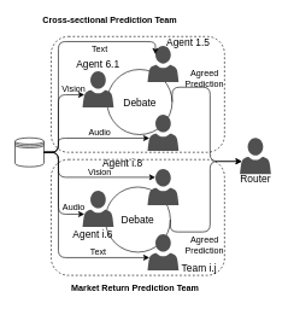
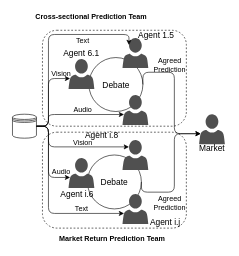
  <mxCell id="0" />
  <mxCell id="1" parent="0" />
  <mxCell id="2" value="" style="rounded=1;whiteSpace=wrap;html=1;dashed=1;strokeWidth=1;" vertex="1" parent="1"><mxGeometry x="70" y="220" width="240" height="160" as="geometry" /></mxCell>
  <mxCell id="3" value="" style="rounded=1;whiteSpace=wrap;html=1;dashed=1;strokeWidth=1;" vertex="1" parent="1"><mxGeometry x="70" y="50" width="240" height="160" as="geometry" /></mxCell>
  <mxCell id="4" value="Cross-sectional Prediction Team" style="text;html=1;strokeColor=none;fillColor=none;align=center;verticalAlign=middle;whiteSpace=wrap;rounded=0;fontSize=12;fontStyle=1" vertex="1" parent="1"><mxGeometry x="53.5" y="20" width="195" height="15" as="geometry" /></mxCell>
  <mxCell id="5" value="" style="ellipse;whiteSpace=wrap;html=1;aspect=fixed;" vertex="1" parent="1"><mxGeometry x="147.5" y="95.5" width="90" height="90" as="geometry" /></mxCell>
  <mxCell id="6" value="" style="sketch=0;pointerEvents=1;shadow=0;dashed=0;html=1;strokeColor=none;labelPosition=center;verticalLabelPosition=bottom;verticalAlign=top;align=center;fillColor=#505050;shape=mxgraph.mscae.intune.account_portal" vertex="1" parent="1"><mxGeometry x="203.5" y="63" width="43" height="50" as="geometry" /></mxCell>
  <mxCell id="7" value="Agent 1.5" style="text;html=1;strokeColor=none;fillColor=none;align=center;verticalAlign=middle;whiteSpace=wrap;rounded=0;fontSize=14;" vertex="1" parent="1"><mxGeometry x="225" y="57.5" width="70" as="geometry" /></mxCell>
  <mxCell id="8" value="" style="sketch=0;pointerEvents=1;shadow=0;dashed=0;html=1;strokeColor=none;labelPosition=center;verticalLabelPosition=bottom;verticalAlign=top;align=center;fillColor=#505050;shape=mxgraph.mscae.intune.account_portal" vertex="1" parent="1"><mxGeometry x="203.5" y="158" width="43" height="50" as="geometry" /></mxCell>
  <mxCell id="9" value="" style="sketch=0;pointerEvents=1;shadow=0;dashed=0;html=1;strokeColor=none;labelPosition=center;verticalLabelPosition=bottom;verticalAlign=top;align=center;fillColor=#505050;shape=mxgraph.mscae.intune.account_portal" vertex="1" parent="1"><mxGeometry x="113.5" y="98" width="43" height="50" as="geometry" /></mxCell>
  <mxCell id="10" value="Agent 6.1" style="text;html=1;strokeColor=none;fillColor=none;align=center;verticalAlign=middle;whiteSpace=wrap;rounded=0;fontSize=14;" vertex="1" parent="1"><mxGeometry x="100" y="88" width="70" as="geometry" /></mxCell>
  <mxCell id="11" value="" style="ellipse;whiteSpace=wrap;html=1;aspect=fixed;" vertex="1" parent="1"><mxGeometry x="145" y="258" width="90" height="90" as="geometry" /></mxCell>
  <mxCell id="12" value="" style="sketch=0;pointerEvents=1;shadow=0;dashed=0;html=1;strokeColor=none;labelPosition=center;verticalLabelPosition=bottom;verticalAlign=top;align=center;fillColor=#505050;shape=mxgraph.mscae.intune.account_portal" vertex="1" parent="1"><mxGeometry x="203.5" y="233" width="43" height="50" as="geometry" /></mxCell>
  <mxCell id="13" value="Agent i.8" style="text;html=1;strokeColor=none;fillColor=none;align=center;verticalAlign=middle;whiteSpace=wrap;rounded=0;fontSize=14;" vertex="1" parent="1"><mxGeometry x="133.5" y="225.5" width="70" as="geometry" /></mxCell>
  <mxCell id="14" value="" style="sketch=0;pointerEvents=1;shadow=0;dashed=0;html=1;strokeColor=none;labelPosition=center;verticalLabelPosition=bottom;verticalAlign=top;align=center;fillColor=#505050;shape=mxgraph.mscae.intune.account_portal" vertex="1" parent="1"><mxGeometry x="203.5" y="323" width="43" height="50" as="geometry" /></mxCell>
- <mxCell id="15" value="Team i.j" style="text;html=1;strokeColor=none;fillColor=none;align=center;verticalAlign=middle;whiteSpace=wrap;rounded=0;fontSize=14;" vertex="1" parent="1"><mxGeometry x="240" y="360" width="70" height="20" as="geometry" /></mxCell>
+ <mxCell id="15" value="Agent i.j" style="text;html=1;strokeColor=none;fillColor=none;align=center;verticalAlign=middle;whiteSpace=wrap;rounded=0;fontSize=14;" vertex="1" parent="1"><mxGeometry x="240" y="360" width="70" height="20" as="geometry" /></mxCell>
  <mxCell id="16" value="" style="sketch=0;pointerEvents=1;shadow=0;dashed=0;html=1;strokeColor=none;labelPosition=center;verticalLabelPosition=bottom;verticalAlign=top;align=center;fillColor=#505050;shape=mxgraph.mscae.intune.account_portal" vertex="1" parent="1"><mxGeometry x="113.5" y="263" width="43" height="50" as="geometry" /></mxCell>
  <mxCell id="17" value="Agent i.6" style="text;html=1;strokeColor=none;fillColor=none;align=center;verticalAlign=middle;whiteSpace=wrap;rounded=0;fontSize=14;" vertex="1" parent="1"><mxGeometry x="92.5" y="323" width="70" as="geometry" /></mxCell>
  <mxCell id="18" value="Debate" style="text;html=1;strokeColor=none;fillColor=none;align=center;verticalAlign=middle;whiteSpace=wrap;rounded=0;fontSize=14;" vertex="1" parent="1"><mxGeometry x="157.5" y="139.5" width="70" height="2" as="geometry" /></mxCell>
  <mxCell id="19" value="Debate" style="text;html=1;strokeColor=none;fillColor=none;align=center;verticalAlign=middle;whiteSpace=wrap;rounded=0;fontSize=14;" vertex="1" parent="1"><mxGeometry x="155" y="303" width="70" as="geometry" /></mxCell>
  <mxCell id="20" value="" style="shape=datastore;whiteSpace=wrap;html=1;" vertex="1" parent="1"><mxGeometry x="20" y="190" width="40" height="40" as="geometry" /></mxCell>
  <mxCell id="21" style="edgeStyle=orthogonalEdgeStyle;rounded=1;orthogonalLoop=1;jettySize=auto;html=1;exitX=1;exitY=0.5;exitDx=0;exitDy=0;entryX=0.25;entryY=0.23;entryDx=0;entryDy=0;entryPerimeter=0;curved=0;" edge="1" parent="1" source="20" target="6"><mxGeometry relative="1" as="geometry"><Array as="points"><mxPoint x="80" y="210" /><mxPoint x="80" y="57" /></Array></mxGeometry></mxCell>
  <mxCell id="22" style="edgeStyle=orthogonalEdgeStyle;rounded=1;orthogonalLoop=1;jettySize=auto;html=1;exitX=1;exitY=0.5;exitDx=0;exitDy=0;entryX=0.06;entryY=0.65;entryDx=0;entryDy=0;entryPerimeter=0;curved=0;" edge="1" parent="1" source="20" target="9"><mxGeometry relative="1" as="geometry"><Array as="points"><mxPoint x="80" y="210" /><mxPoint x="80" y="131" /></Array></mxGeometry></mxCell>
  <mxCell id="23" style="edgeStyle=orthogonalEdgeStyle;rounded=1;orthogonalLoop=1;jettySize=auto;html=1;exitX=1;exitY=0.5;exitDx=0;exitDy=0;entryX=0.06;entryY=0.65;entryDx=0;entryDy=0;entryPerimeter=0;curved=0;" edge="1" parent="1" source="20" target="8"><mxGeometry relative="1" as="geometry"><Array as="points"><mxPoint x="80" y="210" /><mxPoint x="80" y="191" /></Array></mxGeometry></mxCell>
  <mxCell id="24" style="edgeStyle=orthogonalEdgeStyle;rounded=1;orthogonalLoop=1;jettySize=auto;html=1;exitX=1;exitY=0.5;exitDx=0;exitDy=0;entryX=0.25;entryY=0.23;entryDx=0;entryDy=0;entryPerimeter=0;curved=0;" edge="1" parent="1" source="20" target="12"><mxGeometry relative="1" as="geometry"><Array as="points"><mxPoint x="80" y="210" /><mxPoint x="80" y="245" /></Array></mxGeometry></mxCell>
  <mxCell id="25" style="edgeStyle=orthogonalEdgeStyle;rounded=1;orthogonalLoop=1;jettySize=auto;html=1;exitX=1;exitY=0.5;exitDx=0;exitDy=0;entryX=0.06;entryY=0.65;entryDx=0;entryDy=0;entryPerimeter=0;curved=0;" edge="1" parent="1" source="20" target="16"><mxGeometry relative="1" as="geometry"><Array as="points"><mxPoint x="80" y="210" /><mxPoint x="80" y="296" /></Array></mxGeometry></mxCell>
  <mxCell id="26" style="edgeStyle=orthogonalEdgeStyle;rounded=1;orthogonalLoop=1;jettySize=auto;html=1;exitX=1;exitY=0.5;exitDx=0;exitDy=0;entryX=0.06;entryY=0.65;entryDx=0;entryDy=0;entryPerimeter=0;curved=0;" edge="1" parent="1" source="20" target="14"><mxGeometry relative="1" as="geometry"><Array as="points"><mxPoint x="80" y="210" /><mxPoint x="80" y="356" /></Array></mxGeometry></mxCell>
  <mxCell id="27" value="Text" style="text;html=1;strokeColor=none;fillColor=none;align=center;verticalAlign=middle;whiteSpace=wrap;rounded=0;fontSize=12;" vertex="1" parent="1"><mxGeometry x="125" y="63" width="25" height="10" as="geometry" /></mxCell>
  <mxCell id="28" value="Text" style="text;html=1;strokeColor=none;fillColor=none;align=center;verticalAlign=middle;whiteSpace=wrap;rounded=0;fontSize=12;" vertex="1" parent="1"><mxGeometry x="122.5" y="343" width="25" height="10" as="geometry" /></mxCell>
  <mxCell id="29" value="Vision" style="text;html=1;strokeColor=none;fillColor=none;align=center;verticalAlign=middle;whiteSpace=wrap;rounded=0;fontSize=12;" vertex="1" parent="1"><mxGeometry x="88.5" y="118" width="25" height="10" as="geometry" /></mxCell>
  <mxCell id="30" value="Vision" style="text;html=1;strokeColor=none;fillColor=none;align=center;verticalAlign=middle;whiteSpace=wrap;rounded=0;fontSize=12;" vertex="1" parent="1"><mxGeometry x="125" y="233" width="25" height="10" as="geometry" /></mxCell>
  <mxCell id="31" value="Audio" style="text;html=1;strokeColor=none;fillColor=none;align=center;verticalAlign=middle;whiteSpace=wrap;rounded=0;fontSize=12;" vertex="1" parent="1"><mxGeometry x="125" y="178" width="25" height="10" as="geometry" /></mxCell>
  <mxCell id="32" value="Audio" style="text;html=1;strokeColor=none;fillColor=none;align=center;verticalAlign=middle;whiteSpace=wrap;rounded=0;fontSize=12;" vertex="1" parent="1"><mxGeometry x="88.5" y="282" width="25" height="10" as="geometry" /></mxCell>
  <mxCell id="33" value="" style="sketch=0;pointerEvents=1;shadow=0;dashed=0;html=1;strokeColor=none;labelPosition=center;verticalLabelPosition=bottom;verticalAlign=top;align=center;fillColor=#505050;shape=mxgraph.mscae.intune.account_portal;fontColor=#ffffff;" vertex="1" parent="1"><mxGeometry x="331.25" y="190" width="43" height="50" as="geometry" /></mxCell>
- <mxCell id="34" value="Router" style="text;html=1;strokeColor=none;fillColor=none;align=center;verticalAlign=middle;whiteSpace=wrap;rounded=0;fontSize=14;" vertex="1" parent="1"><mxGeometry x="330" y="242" width="45.5" height="10" as="geometry" /></mxCell>
+ <mxCell id="34" value="Market" style="text;html=1;strokeColor=none;fillColor=none;align=center;verticalAlign=middle;whiteSpace=wrap;rounded=0;fontSize=14;" vertex="1" parent="1"><mxGeometry x="330" y="242" width="45.5" height="10" as="geometry" /></mxCell>
  <mxCell id="35" style="edgeStyle=orthogonalEdgeStyle;rounded=1;orthogonalLoop=1;jettySize=auto;html=1;exitX=1;exitY=0.5;exitDx=0;exitDy=0;entryX=0.06;entryY=0.65;entryDx=0;entryDy=0;entryPerimeter=0;curved=0;" edge="1" parent="1" source="5" target="33"><mxGeometry relative="1" as="geometry"><Array as="points"><mxPoint x="290" y="120" /><mxPoint x="290" y="223" /></Array></mxGeometry></mxCell>
  <mxCell id="36" style="edgeStyle=orthogonalEdgeStyle;rounded=1;orthogonalLoop=1;jettySize=auto;html=1;exitX=1;exitY=0.5;exitDx=0;exitDy=0;entryX=0.06;entryY=0.65;entryDx=0;entryDy=0;entryPerimeter=0;curved=0;" edge="1" parent="1" source="11" target="33"><mxGeometry relative="1" as="geometry"><Array as="points"><mxPoint x="290" y="320" /><mxPoint x="290" y="223" /></Array></mxGeometry></mxCell>
  <mxCell id="37" value="Agreed&lt;br&gt;Prediction" style="text;html=1;strokeColor=none;fillColor=none;align=center;verticalAlign=middle;whiteSpace=wrap;rounded=0;fontSize=12;" vertex="1" parent="1"><mxGeometry x="270" y="103" width="25" height="10" as="geometry" /></mxCell>
  <mxCell id="38" value="Agreed&lt;br&gt;Prediction" style="text;html=1;strokeColor=none;fillColor=none;align=center;verticalAlign=middle;whiteSpace=wrap;rounded=0;fontSize=12;" vertex="1" parent="1"><mxGeometry x="270" y="333" width="25" height="10" as="geometry" /></mxCell>
  <mxCell id="39" value="Market Return Prediction Team" style="text;html=1;strokeColor=none;fillColor=none;align=center;verticalAlign=middle;whiteSpace=wrap;rounded=0;fontSize=12;fontStyle=1" vertex="1" parent="1"><mxGeometry x="88.5" y="390" width="195" height="15" as="geometry" /></mxCell>
